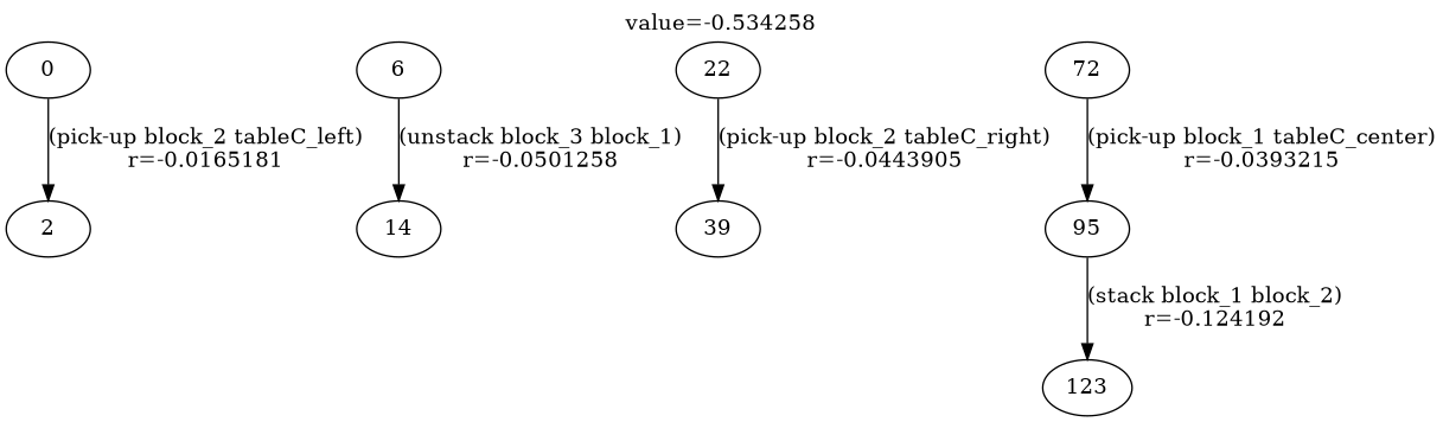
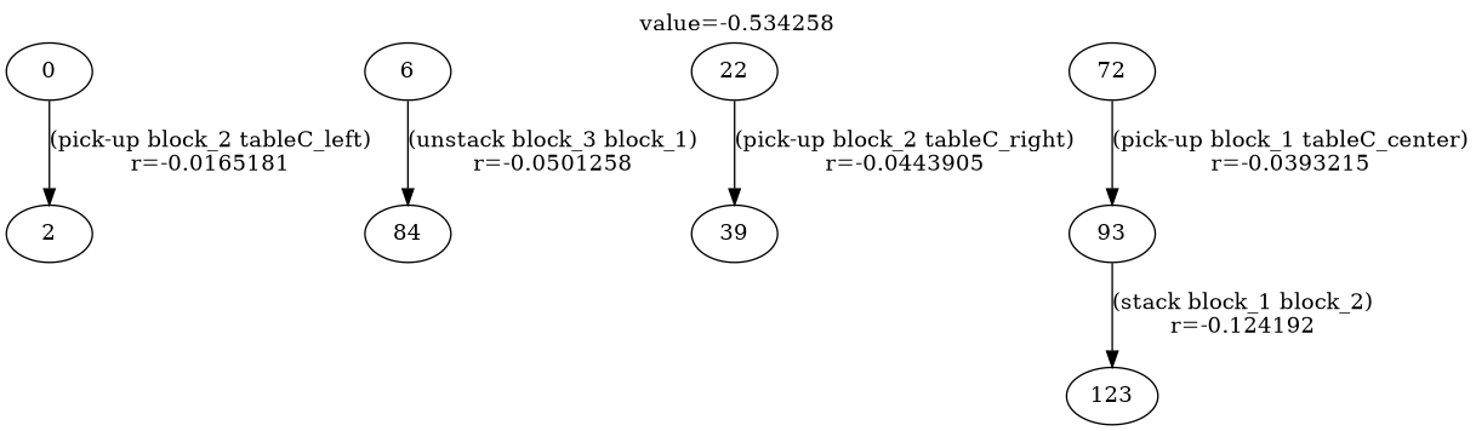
  digraph {
    label="value=-0.534258"
    labelloc=top
    0
    2
    6
-   14
+   14 [label=84]
    22
    39
    72
-   95
+   95 [label=93]
    123
    0 -> 2 [label="(pick-up block_2 tableC_left)\nr=-0.0165181"]
    6 -> 14 [label="(unstack block_3 block_1)\nr=-0.0501258"]
    22 -> 39 [label="(pick-up block_2 tableC_right)\nr=-0.0443905"]
    72 -> 95 [label="(pick-up block_1 tableC_center)\nr=-0.0393215"]
    95 -> 123 [label="(stack block_1 block_2)\nr=-0.124192"]
  }
